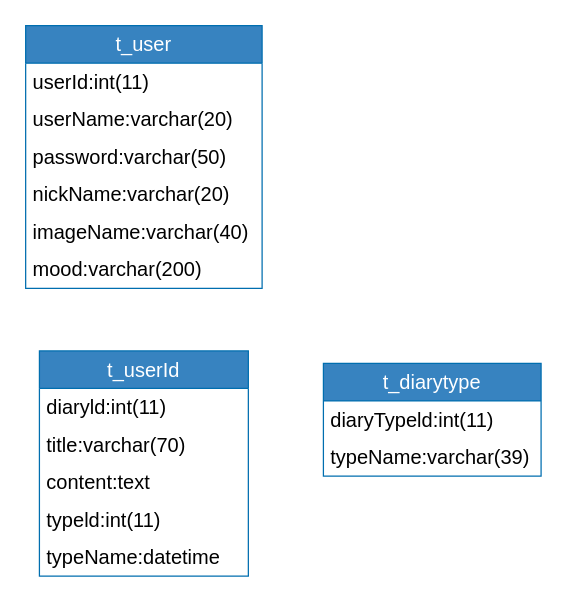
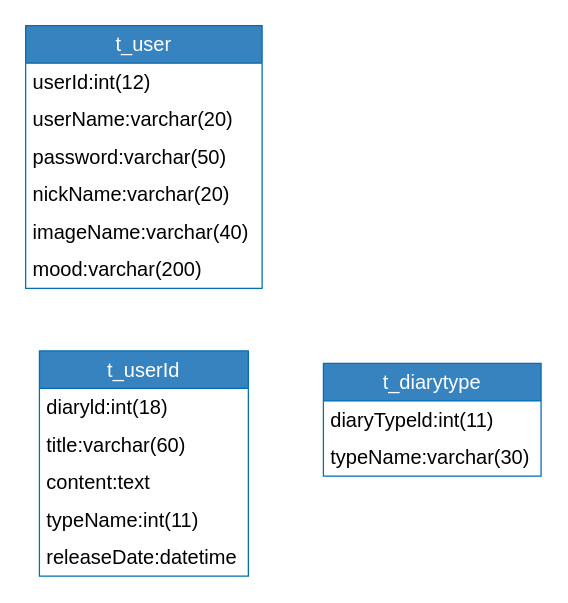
  <mxCell id="0" />
  <mxCell id="1" parent="0" />
  <mxCell id="2" value="t_user" style="swimlane;fontStyle=0;childLayout=stackLayout;horizontal=1;startSize=30;horizontalStack=0;resizeParent=1;resizeParentMax=0;resizeLast=0;collapsible=1;marginBottom=0;whiteSpace=wrap;html=1;fontSize=16;fillColor=#3783c0;strokeColor=#006EAF;fontColor=#ffffff;" parent="1" vertex="1"><mxGeometry x="20" y="20" width="189" height="210" as="geometry"><mxRectangle x="-86" y="-38" width="79" height="31" as="alternateBounds" /></mxGeometry></mxCell>
- <mxCell id="3" value="userId:int(11)" style="text;strokeColor=none;fillColor=none;align=left;verticalAlign=middle;spacingLeft=4;spacingRight=4;overflow=hidden;points=[[0,0.5],[1,0.5]];portConstraint=eastwest;rotatable=0;whiteSpace=wrap;html=1;fontSize=16;" parent="2" vertex="1"><mxGeometry y="30" width="189" height="30" as="geometry" /></mxCell>
+ <mxCell id="3" value="userId:int(12)" style="text;strokeColor=none;fillColor=none;align=left;verticalAlign=middle;spacingLeft=4;spacingRight=4;overflow=hidden;points=[[0,0.5],[1,0.5]];portConstraint=eastwest;rotatable=0;whiteSpace=wrap;html=1;fontSize=16;" parent="2" vertex="1"><mxGeometry y="30" width="189" height="30" as="geometry" /></mxCell>
  <mxCell id="4" value="userName:varchar(20)" style="text;strokeColor=none;fillColor=none;align=left;verticalAlign=middle;spacingLeft=4;spacingRight=4;overflow=hidden;points=[[0,0.5],[1,0.5]];portConstraint=eastwest;rotatable=0;whiteSpace=wrap;html=1;fontSize=16;" parent="2" vertex="1"><mxGeometry y="60" width="189" height="30" as="geometry" /></mxCell>
  <mxCell id="5" value="password:varchar(50)" style="text;strokeColor=none;fillColor=none;align=left;verticalAlign=middle;spacingLeft=4;spacingRight=4;overflow=hidden;points=[[0,0.5],[1,0.5]];portConstraint=eastwest;rotatable=0;whiteSpace=wrap;html=1;fontSize=16;" parent="2" vertex="1"><mxGeometry y="90" width="189" height="30" as="geometry" /></mxCell>
  <mxCell id="6" value="nickName:varchar(20)" style="text;strokeColor=none;fillColor=none;align=left;verticalAlign=middle;spacingLeft=4;spacingRight=4;overflow=hidden;points=[[0,0.5],[1,0.5]];portConstraint=eastwest;rotatable=0;whiteSpace=wrap;html=1;fontSize=16;" parent="2" vertex="1"><mxGeometry y="120" width="189" height="30" as="geometry" /></mxCell>
  <mxCell id="7" value="imageName:varchar(40)" style="text;strokeColor=none;fillColor=none;align=left;verticalAlign=middle;spacingLeft=4;spacingRight=4;overflow=hidden;points=[[0,0.5],[1,0.5]];portConstraint=eastwest;rotatable=0;whiteSpace=wrap;html=1;fontSize=16;" parent="2" vertex="1"><mxGeometry y="150" width="189" height="30" as="geometry" /></mxCell>
  <mxCell id="8" value="mood:varchar(200)" style="text;strokeColor=none;fillColor=none;align=left;verticalAlign=middle;spacingLeft=4;spacingRight=4;overflow=hidden;points=[[0,0.5],[1,0.5]];portConstraint=eastwest;rotatable=0;whiteSpace=wrap;html=1;fontSize=16;" parent="2" vertex="1"><mxGeometry y="180" width="189" height="30" as="geometry" /></mxCell>
  <mxCell id="9" value="t_userId" style="swimlane;fontStyle=0;childLayout=stackLayout;horizontal=1;startSize=30;horizontalStack=0;resizeParent=1;resizeParentMax=0;resizeLast=0;collapsible=1;marginBottom=0;whiteSpace=wrap;html=1;fontSize=16;fillColor=#3783c0;fontColor=#ffffff;strokeColor=#006EAF;" parent="1" vertex="1"><mxGeometry x="31" y="280" width="167" height="180" as="geometry" /></mxCell>
- <mxCell id="10" value="diaryld:int(11)" style="text;strokeColor=none;fillColor=none;align=left;verticalAlign=middle;spacingLeft=4;spacingRight=4;overflow=hidden;points=[[0,0.5],[1,0.5]];portConstraint=eastwest;rotatable=0;whiteSpace=wrap;html=1;fontSize=16;" parent="9" vertex="1"><mxGeometry y="30" width="167" height="30" as="geometry" /></mxCell>
- <mxCell id="11" value="title:varchar(70)" style="text;strokeColor=none;fillColor=none;align=left;verticalAlign=middle;spacingLeft=4;spacingRight=4;overflow=hidden;points=[[0,0.5],[1,0.5]];portConstraint=eastwest;rotatable=0;whiteSpace=wrap;html=1;fontSize=16;" parent="9" vertex="1"><mxGeometry y="60" width="167" height="30" as="geometry" /></mxCell>
+ <mxCell id="10" value="diaryld:int(18)" style="text;strokeColor=none;fillColor=none;align=left;verticalAlign=middle;spacingLeft=4;spacingRight=4;overflow=hidden;points=[[0,0.5],[1,0.5]];portConstraint=eastwest;rotatable=0;whiteSpace=wrap;html=1;fontSize=16;" parent="9" vertex="1"><mxGeometry y="30" width="167" height="30" as="geometry" /></mxCell>
+ <mxCell id="11" value="title:varchar(60)" style="text;strokeColor=none;fillColor=none;align=left;verticalAlign=middle;spacingLeft=4;spacingRight=4;overflow=hidden;points=[[0,0.5],[1,0.5]];portConstraint=eastwest;rotatable=0;whiteSpace=wrap;html=1;fontSize=16;" parent="9" vertex="1"><mxGeometry y="60" width="167" height="30" as="geometry" /></mxCell>
  <mxCell id="12" value="content:text" style="text;strokeColor=none;fillColor=none;align=left;verticalAlign=middle;spacingLeft=4;spacingRight=4;overflow=hidden;points=[[0,0.5],[1,0.5]];portConstraint=eastwest;rotatable=0;whiteSpace=wrap;html=1;fontSize=16;" parent="9" vertex="1"><mxGeometry y="90" width="167" height="30" as="geometry" /></mxCell>
- <mxCell id="13" value="typeld:int(11)" style="text;strokeColor=none;fillColor=none;align=left;verticalAlign=middle;spacingLeft=4;spacingRight=4;overflow=hidden;points=[[0,0.5],[1,0.5]];portConstraint=eastwest;rotatable=0;whiteSpace=wrap;html=1;fontSize=16;" parent="9" vertex="1"><mxGeometry y="120" width="167" height="30" as="geometry" /></mxCell>
- <mxCell id="14" value="typeName:datetime" style="text;strokeColor=none;fillColor=none;align=left;verticalAlign=middle;spacingLeft=4;spacingRight=4;overflow=hidden;points=[[0,0.5],[1,0.5]];portConstraint=eastwest;rotatable=0;whiteSpace=wrap;html=1;fontSize=16;" parent="9" vertex="1"><mxGeometry y="150" width="167" height="30" as="geometry" /></mxCell>
+ <mxCell id="13" value="typeName:int(11)" style="text;strokeColor=none;fillColor=none;align=left;verticalAlign=middle;spacingLeft=4;spacingRight=4;overflow=hidden;points=[[0,0.5],[1,0.5]];portConstraint=eastwest;rotatable=0;whiteSpace=wrap;html=1;fontSize=16;" parent="9" vertex="1"><mxGeometry y="120" width="167" height="30" as="geometry" /></mxCell>
+ <mxCell id="14" value="releaseDate:datetime" style="text;strokeColor=none;fillColor=none;align=left;verticalAlign=middle;spacingLeft=4;spacingRight=4;overflow=hidden;points=[[0,0.5],[1,0.5]];portConstraint=eastwest;rotatable=0;whiteSpace=wrap;html=1;fontSize=16;" parent="9" vertex="1"><mxGeometry y="150" width="167" height="30" as="geometry" /></mxCell>
  <mxCell id="15" value="t_diarytype" style="swimlane;fontStyle=0;childLayout=stackLayout;horizontal=1;startSize=30;horizontalStack=0;resizeParent=1;resizeParentMax=0;resizeLast=0;collapsible=1;marginBottom=0;whiteSpace=wrap;html=1;fontSize=16;fillColor=#3783c0;fontColor=#ffffff;strokeColor=#006EAF;" parent="1" vertex="1"><mxGeometry x="258" y="290" width="174" height="90" as="geometry" /></mxCell>
  <mxCell id="16" value="diaryTypeld:int(11)" style="text;strokeColor=none;fillColor=none;align=left;verticalAlign=middle;spacingLeft=4;spacingRight=4;overflow=hidden;points=[[0,0.5],[1,0.5]];portConstraint=eastwest;rotatable=0;whiteSpace=wrap;html=1;fontSize=16;" parent="15" vertex="1"><mxGeometry y="30" width="174" height="30" as="geometry" /></mxCell>
- <mxCell id="17" value="typeName:varchar(39)" style="text;strokeColor=none;fillColor=none;align=left;verticalAlign=middle;spacingLeft=4;spacingRight=4;overflow=hidden;points=[[0,0.5],[1,0.5]];portConstraint=eastwest;rotatable=0;whiteSpace=wrap;html=1;fontSize=16;" parent="15" vertex="1"><mxGeometry y="60" width="174" height="30" as="geometry" /></mxCell>
+ <mxCell id="17" value="typeName:varchar(30)" style="text;strokeColor=none;fillColor=none;align=left;verticalAlign=middle;spacingLeft=4;spacingRight=4;overflow=hidden;points=[[0,0.5],[1,0.5]];portConstraint=eastwest;rotatable=0;whiteSpace=wrap;html=1;fontSize=16;" parent="15" vertex="1"><mxGeometry y="60" width="174" height="30" as="geometry" /></mxCell>
  <mxCell id="18" style="edgeStyle=none;curved=1;rounded=0;orthogonalLoop=1;jettySize=auto;html=1;entryX=0;entryY=0.5;entryDx=0;entryDy=0;fontSize=12;startSize=8;endSize=8;" parent="1" source="15" target="15" edge="1"><mxGeometry relative="1" as="geometry" /></mxCell>
